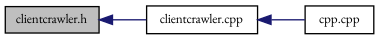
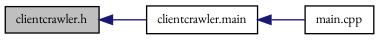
  digraph {
    fontname="EB Garamond"
    rankdir=LR
    node [color=black fillcolor=white fontname="EB Garamond" fontsize=10 shape=record style=filled]
    edge [color=midnightblue dir=back fontname="EB Garamond" fontsize=10 labelfontname=Helvetica labelfontsize=10 style=solid]
    n1 [fillcolor=grey75 fontcolor=black height=0.2 label="clientcrawler.h" width=0.4]
-   n2 [height=0.2 label="clientcrawler.cpp" width=0.4]
-   n3 [height=0.2 label="cpp.cpp" width=0.4]
+   n2 [height=0.2 label="clientcrawler.main" width=0.4]
+   n3 [height=0.2 label="main.cpp" width=0.4]
    n1 -> n2
    n2 -> n3
  }
